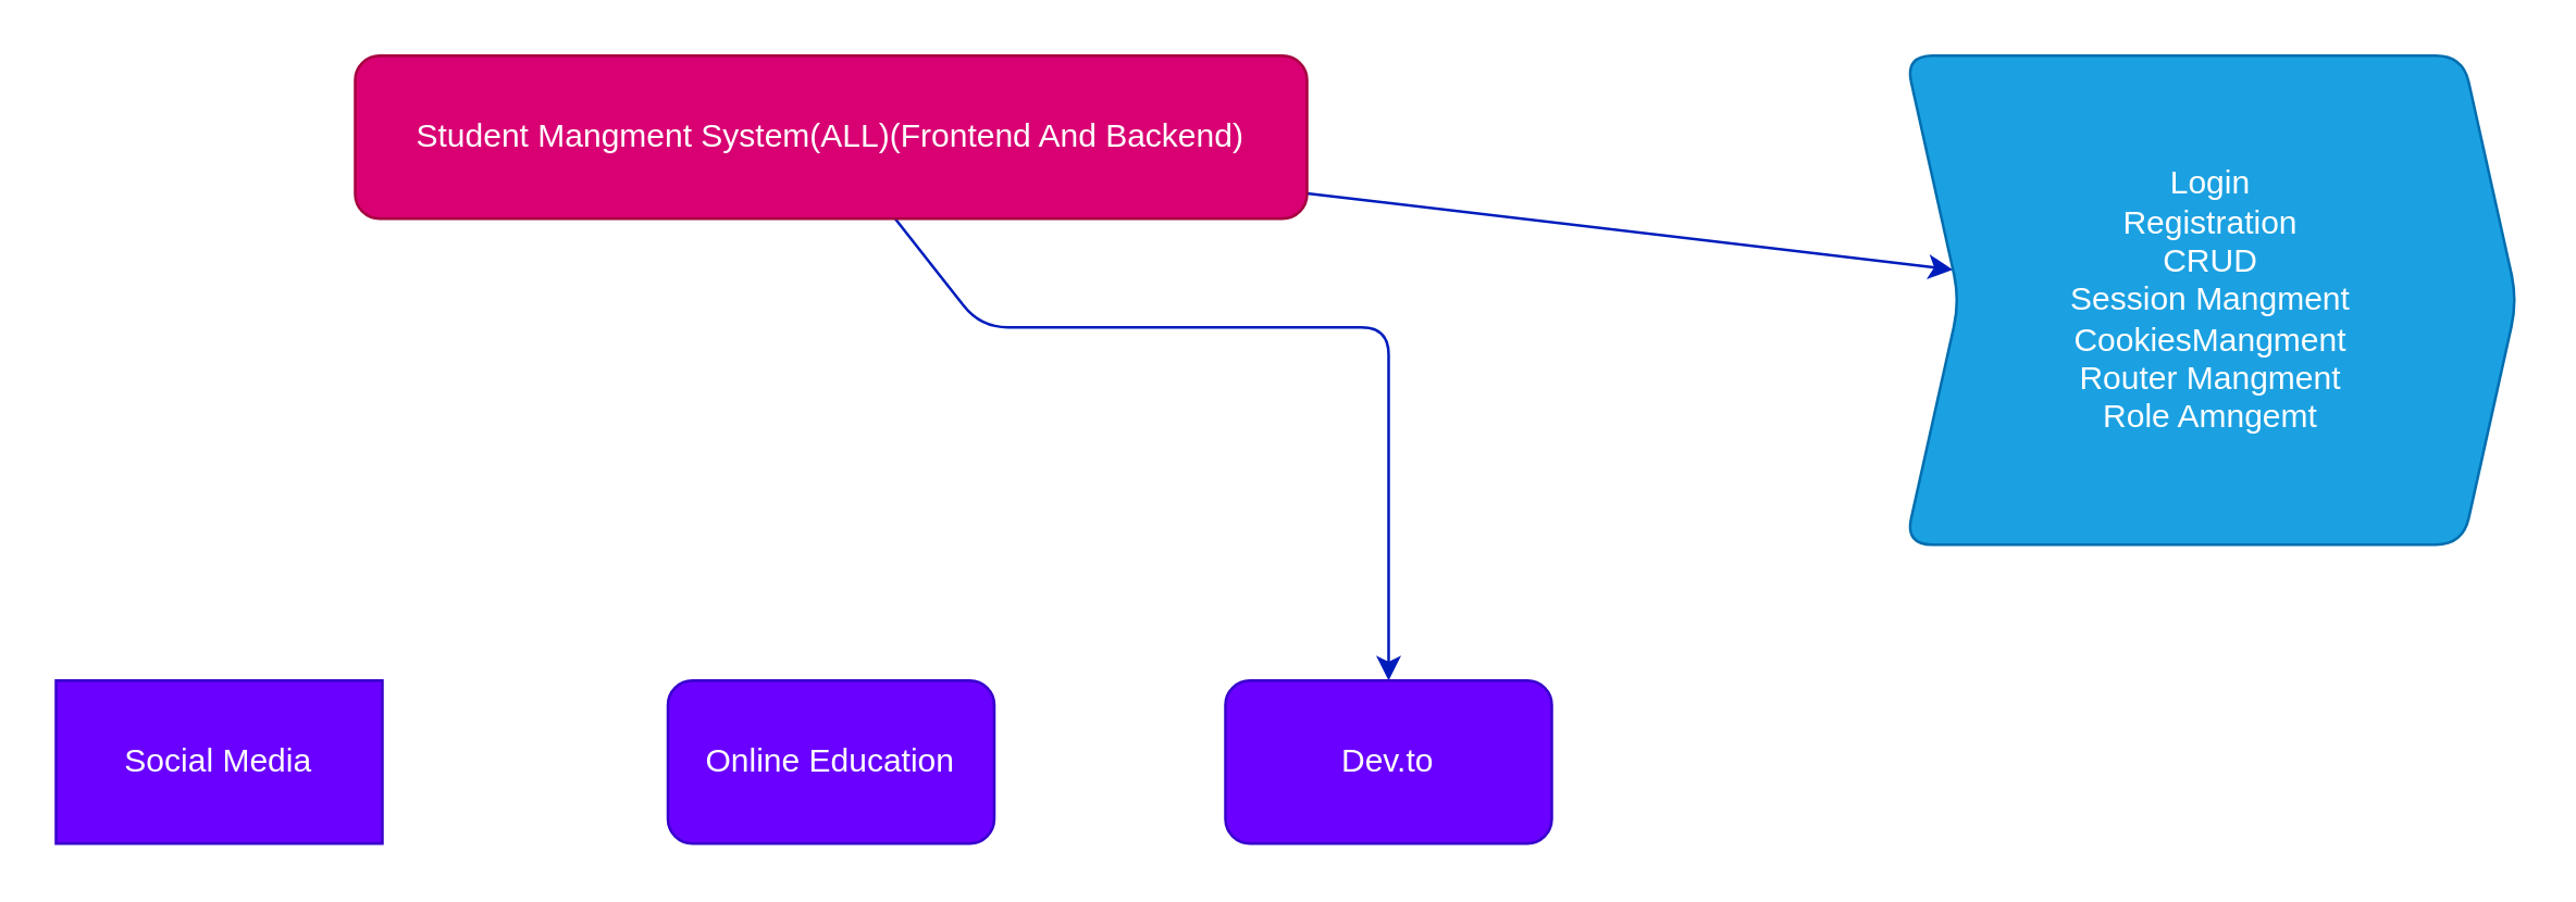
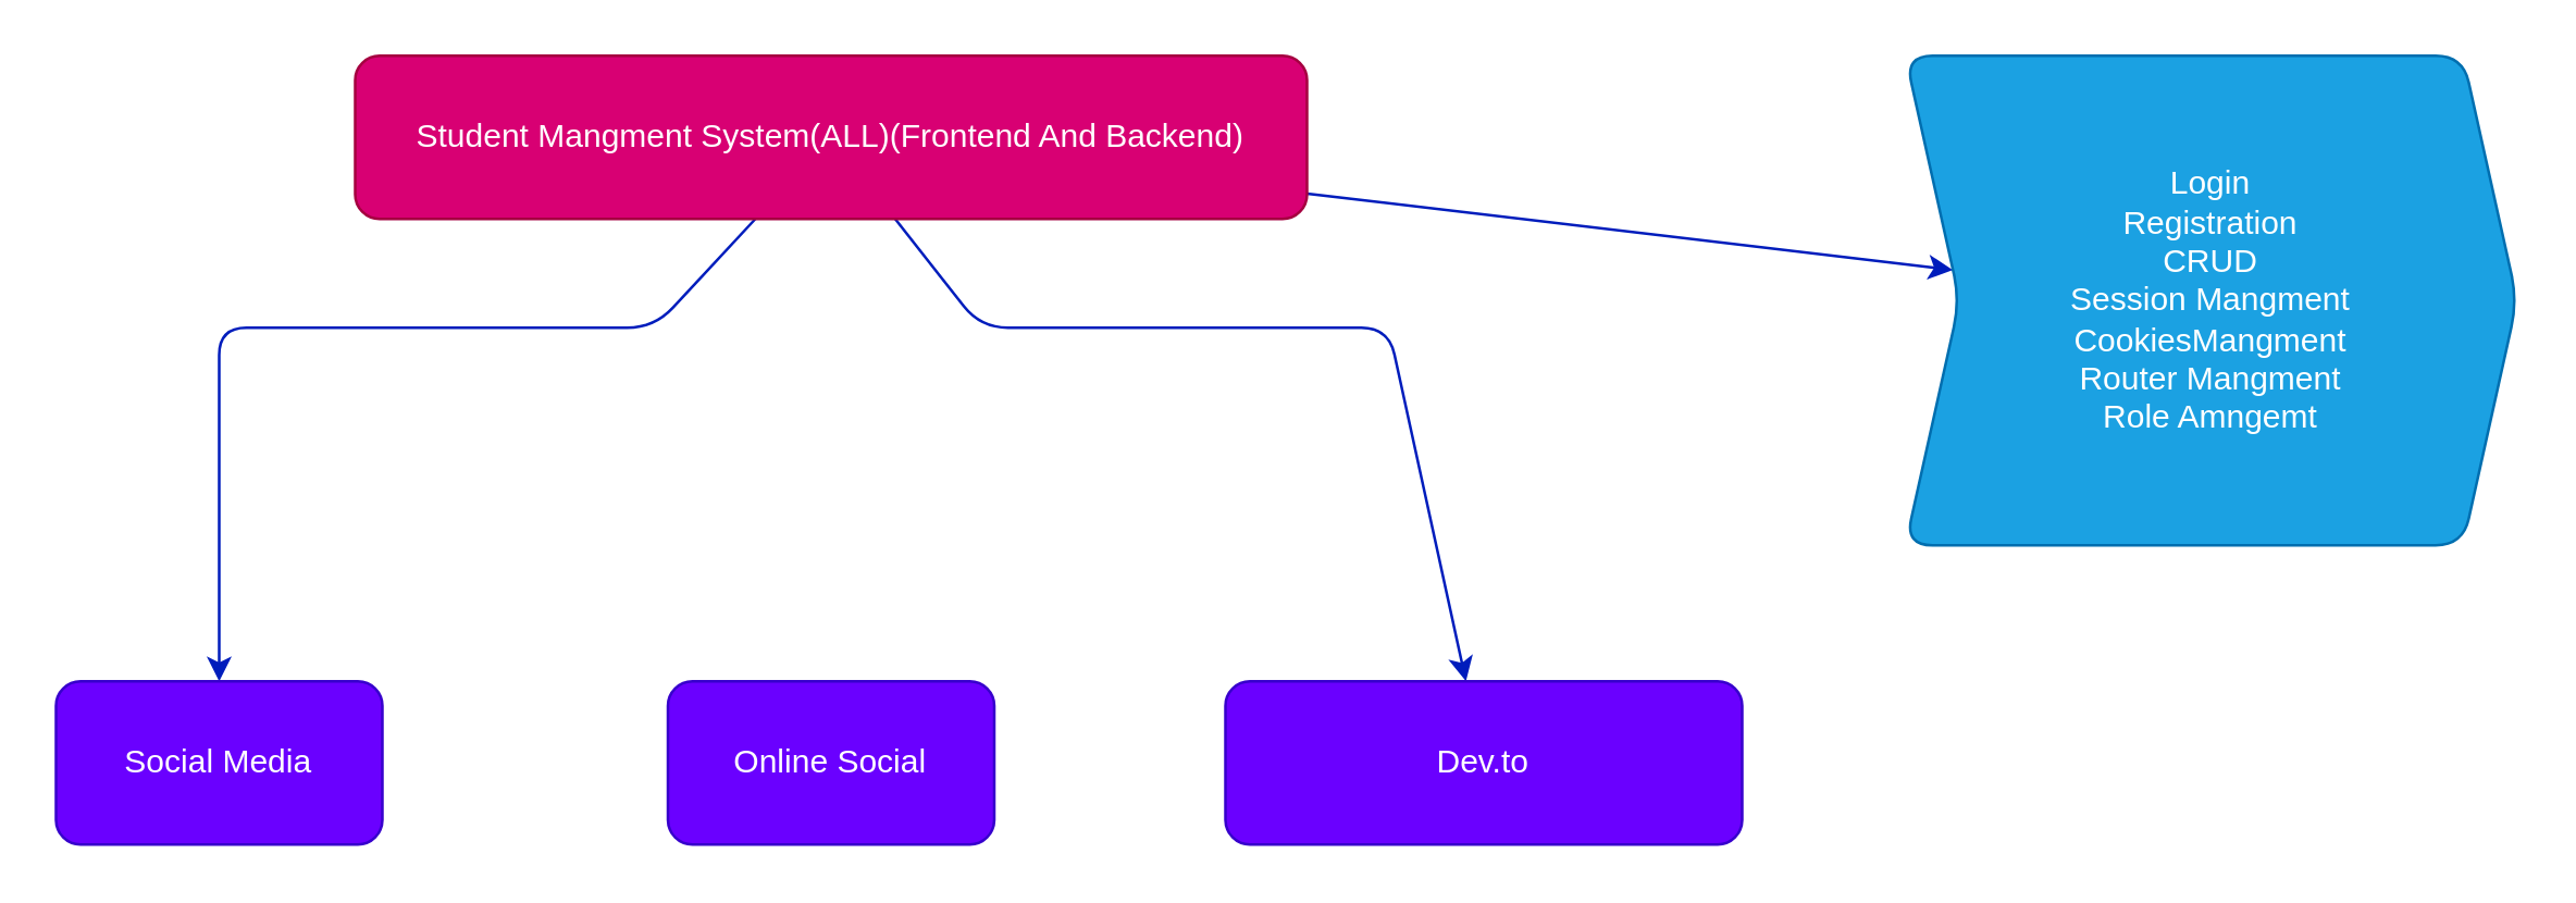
  <mxCell id="0" />
  <mxCell id="1" parent="0" />
+ <mxCell id="2" value="" style="edgeStyle=none;html=1;fillColor=#0050ef;strokeColor=#001DBC;" edge="1" parent="1" source="5" target="6"><mxGeometry relative="1" as="geometry"><Array as="points"><mxPoint x="240" y="120" /><mxPoint x="80" y="120" /></Array></mxGeometry></mxCell>
  <mxCell id="3" value="" style="edgeStyle=none;html=1;fillColor=#0050ef;strokeColor=#001DBC;" edge="1" parent="1" source="5" target="8"><mxGeometry relative="1" as="geometry"><Array as="points"><mxPoint x="360" y="120" /><mxPoint x="510" y="120" /></Array></mxGeometry></mxCell>
  <mxCell id="4" value="" style="edgeStyle=none;html=1;fillColor=#0050ef;strokeColor=#001DBC;" edge="1" parent="1" source="5" target="9"><mxGeometry relative="1" as="geometry" /></mxCell>
  <mxCell id="5" value="Student Mangment System(ALL)(Frontend And Backend)" style="rounded=1;whiteSpace=wrap;html=1;fillColor=#d80073;fontColor=#ffffff;strokeColor=#A50040;" vertex="1" parent="1"><mxGeometry x="130" y="20" width="350" height="60" as="geometry" /></mxCell>
- <mxCell id="6" value="Social Media" style="whiteSpace=wrap;html=1;fillColor=#6a00ff;fontColor=#ffffff;strokeColor=#3700CC;rounded=0;" vertex="1" parent="1"><mxGeometry x="20" y="250" width="120" height="60" as="geometry" /></mxCell>
- <mxCell id="7" value="Online Education" style="whiteSpace=wrap;html=1;rounded=1;fillColor=#6a00ff;fontColor=#ffffff;strokeColor=#3700CC;" vertex="1" parent="1"><mxGeometry x="245" y="250" width="120" height="60" as="geometry" /></mxCell>
- <mxCell id="8" value="Dev.to" style="whiteSpace=wrap;html=1;rounded=1;fillColor=#6a00ff;fontColor=#ffffff;strokeColor=#3700CC;" vertex="1" parent="1"><mxGeometry x="450" y="250" width="120" height="60" as="geometry" /></mxCell>
+ <mxCell id="6" value="Social Media" style="whiteSpace=wrap;html=1;rounded=1;fillColor=#6a00ff;fontColor=#ffffff;strokeColor=#3700CC;" vertex="1" parent="1"><mxGeometry x="20" y="250" width="120" height="60" as="geometry" /></mxCell>
+ <mxCell id="7" value="Online Social" style="whiteSpace=wrap;html=1;rounded=1;fillColor=#6a00ff;fontColor=#ffffff;strokeColor=#3700CC;" vertex="1" parent="1"><mxGeometry x="245" y="250" width="120" height="60" as="geometry" /></mxCell>
+ <mxCell id="8" value="Dev.to" style="whiteSpace=wrap;html=1;rounded=1;fillColor=#6a00ff;fontColor=#ffffff;strokeColor=#3700CC;" vertex="1" parent="1"><mxGeometry x="450" y="250" width="190" height="60" as="geometry" /></mxCell>
  <mxCell id="9" value="Login&lt;br&gt;Registration&lt;br&gt;CRUD&lt;br&gt;Session Mangment&lt;br&gt;CookiesMangment&lt;br&gt;Router Mangment&lt;br&gt;Role Amngemt" style="shape=step;perimeter=stepPerimeter;whiteSpace=wrap;html=1;fixedSize=1;rounded=1;fillColor=#1ba1e2;fontColor=#ffffff;strokeColor=#006EAF;" vertex="1" parent="1"><mxGeometry x="700" y="20" width="225" height="180" as="geometry" /></mxCell>
